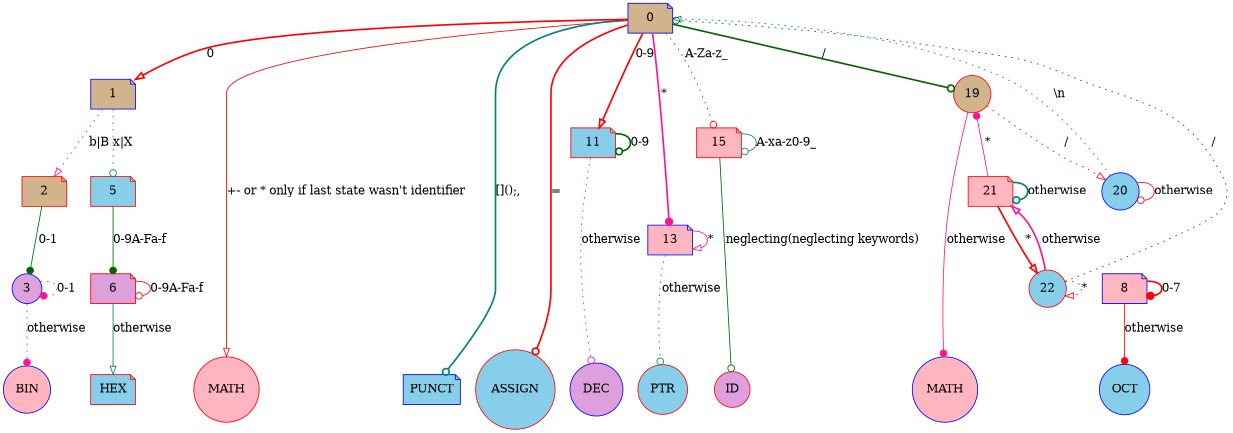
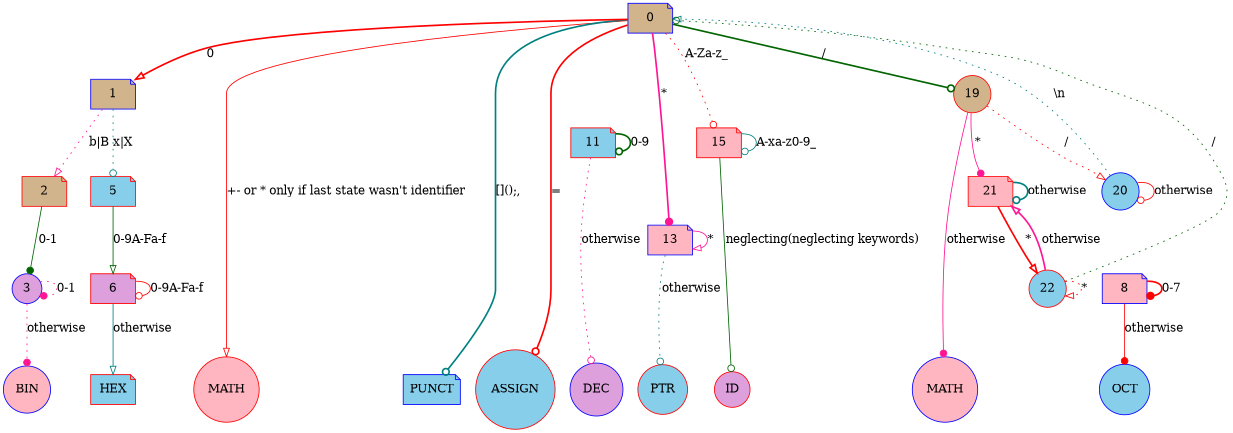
  digraph {
    node [color=red fillcolor=skyblue shape=circle style=filled]
    edge [arrowhead=odot color=red style=solid]
    n1 [color=blue fillcolor=lightpink label=BIN]
    n2 [label=HEX shape=note]
    n3 [color=blue label=OCT]
    n4 [fillcolor=lightpink label=MATH]
    n5 [color=blue fillcolor=plum label=DEC]
    n6 [label=PTR]
    n7 [fillcolor=plum label=ID]
    n8 [color=blue label=PUNCT shape=note]
    n9 [label=ASSIGN]
    n10 [color=blue fillcolor=lightpink label=MATH]
    0 [color=blue fillcolor=tan shape=note]
    1 [color=blue fillcolor=tan shape=note]
    11 [shape=note]
    13 [color=blue fillcolor=lightpink shape=note]
    15 [fillcolor=lightpink shape=note]
    19 [fillcolor=tan]
    2 [fillcolor=tan shape=note]
    5 [shape=note]
    20 [color=blue]
    21 [fillcolor=lightpink shape=note]
    3 [color=blue fillcolor=plum]
    6 [fillcolor=plum shape=note]
    8 [color=blue fillcolor=lightpink shape=note]
    22
    subgraph sub_1 {
      rank=same
      n1
      n2
      n3
      n4
      n5
      n6
      n7
      n8
      n9
      n10
    }
    0 -> n4 [arrowhead=onormal label="+- or * only if last state wasn't identifier"]
    0 -> n8 [color=teal label="[]();," style=bold]
    0 -> n9 [label="=" style=bold]
    0 -> 1 [arrowhead=onormal label=0 style=bold]
-   0 -> 11 [arrowhead=onormal label="0-9" style=bold]
    0 -> 13 [arrowhead=dot color=deeppink label="*" style=bold]
    0 -> 15 [label="A-Za-z_" style=dotted]
    0 -> 19 [color=darkgreen label="/" style=bold]
    1 -> 2 [arrowhead=onormal color=deeppink label="b|B" style=dotted]
    1 -> 5 [color=teal label="x|X" style=dotted]
    11 -> n5 [color=deeppink label=otherwise style=dotted]
    11 -> 11 [color=darkgreen label="0-9" style=bold]
    13 -> n6 [color=teal label=otherwise style=dotted]
    13 -> 13 [arrowhead=onormal color=deeppink label="*"]
    15 -> n7 [color=darkgreen label="neglecting(neglecting keywords)"]
    15 -> 15 [color=teal label="A-xa-z0-9_"]
    19 -> n10 [arrowhead=dot color=deeppink label=otherwise]
    19 -> 20 [arrowhead=onormal label="/" style=dotted]
-   21 -> 19 [arrowhead=dot color=deeppink label="*"]
+   19 -> 21 [arrowhead=dot color=deeppink label="*"]
    2 -> 3 [arrowhead=dot color=darkgreen label="0-1"]
-   5 -> 6 [arrowhead=dot color=darkgreen label="0-9A-Fa-f"]
+   5 -> 6 [arrowhead=onormal color=darkgreen label="0-9A-Fa-f"]
    20 -> 0 [arrowhead=onormal color=teal label="\\n" style=dotted]
    20 -> 20 [label=otherwise]
    21 -> 21 [color=teal label=otherwise style=bold]
    21 -> 22 [arrowhead=onormal label="*" style=bold]
    3 -> n1 [arrowhead=dot color=deeppink label=otherwise style=dotted]
    3 -> 3 [arrowhead=dot color=deeppink label="0-1" style=dotted]
    6 -> n2 [arrowhead=onormal color=teal label=otherwise]
    6 -> 6 [label="0-9A-Fa-f"]
    8 -> n3 [arrowhead=dot label=otherwise]
    8 -> 8 [arrowhead=dot label="0-7" style=bold]
    22 -> 0 [color=darkgreen label="/" style=dotted]
    22 -> 21 [arrowhead=onormal color=deeppink label=otherwise style=bold]
    22 -> 22 [arrowhead=onormal label="*" style=dotted]
  }
